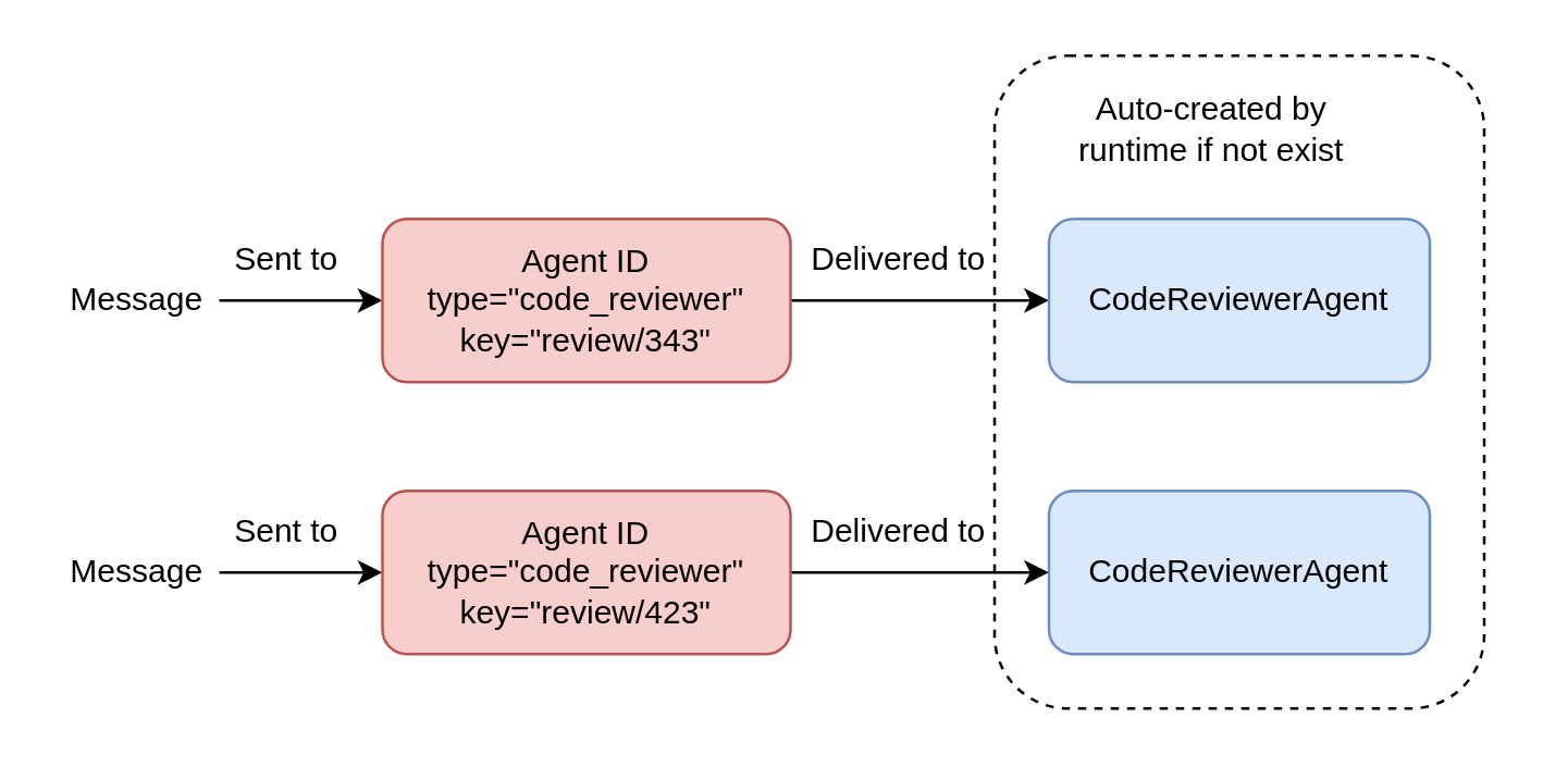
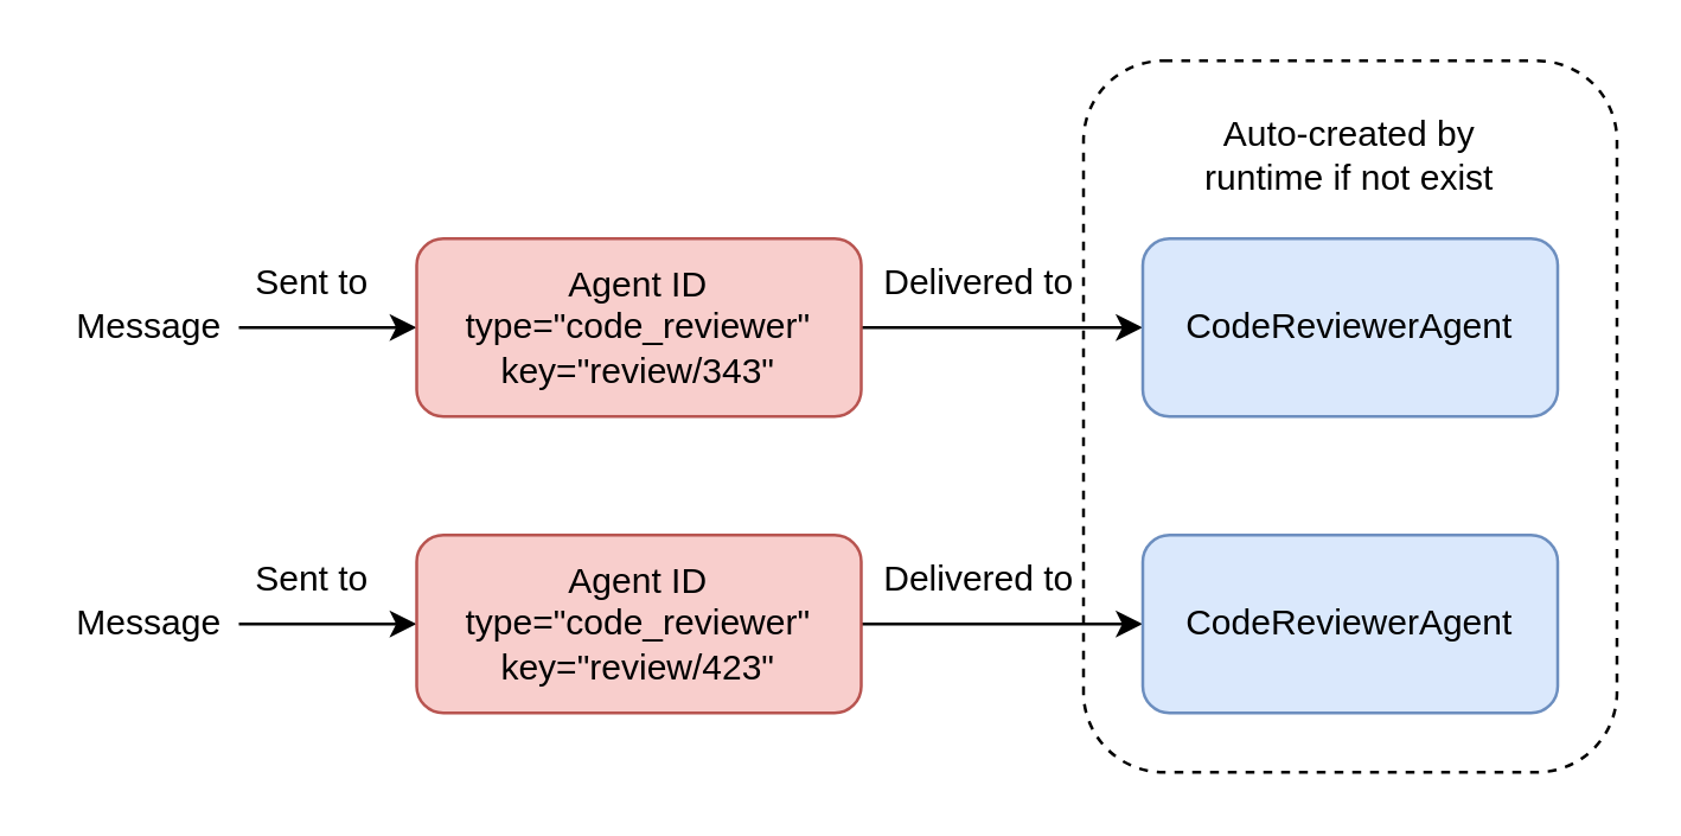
  <mxCell id="0" />
  <mxCell id="1" parent="0" />
  <mxCell id="2" value="" style="rounded=1;whiteSpace=wrap;html=1;fillColor=none;dashed=1;" vertex="1" parent="1"><mxGeometry x="365" y="20" width="180" height="240" as="geometry" /></mxCell>
  <mxCell id="3" style="rounded=0;orthogonalLoop=1;jettySize=auto;html=1;entryX=0;entryY=0.5;entryDx=0;entryDy=0;" edge="1" parent="1" source="4" target="6"><mxGeometry relative="1" as="geometry" /></mxCell>
  <mxCell id="4" value="Message" style="text;html=1;align=center;verticalAlign=middle;whiteSpace=wrap;rounded=0;" vertex="1" parent="1"><mxGeometry x="20" y="95" width="60" height="30" as="geometry" /></mxCell>
  <mxCell id="5" value="" style="edgeStyle=orthogonalEdgeStyle;rounded=0;orthogonalLoop=1;jettySize=auto;html=1;" edge="1" parent="1" source="6" target="7"><mxGeometry relative="1" as="geometry" /></mxCell>
  <mxCell id="6" value="Agent ID&lt;div&gt;type=&quot;code_reviewer&quot;&lt;/div&gt;&lt;div&gt;key=&quot;review/343&quot;&lt;/div&gt;" style="rounded=1;whiteSpace=wrap;html=1;fillColor=#f8cecc;strokeColor=#b85450;" vertex="1" parent="1"><mxGeometry x="140" y="80" width="150" height="60" as="geometry" /></mxCell>
  <mxCell id="7" value="CodeReviewerAgent" style="rounded=1;whiteSpace=wrap;html=1;fillColor=#dae8fc;strokeColor=#6c8ebf;" vertex="1" parent="1"><mxGeometry x="385" y="80" width="140" height="60" as="geometry" /></mxCell>
- <mxCell id="8" value="Auto-created by runtime if not exist" style="text;html=1;align=center;verticalAlign=middle;whiteSpace=wrap;rounded=0;" vertex="1" parent="1"><mxGeometry x="385" y="32" width="120" height="30" as="geometry" /></mxCell>
+ <mxCell id="8" value="Auto-created by runtime if not exist" style="text;html=1;align=center;verticalAlign=middle;whiteSpace=wrap;rounded=0;" vertex="1" parent="1"><mxGeometry x="395" y="37" width="120" height="30" as="geometry" /></mxCell>
  <mxCell id="9" value="Delivered to" style="text;html=1;align=center;verticalAlign=middle;whiteSpace=wrap;rounded=0;" vertex="1" parent="1"><mxGeometry x="295" y="80" width="70" height="30" as="geometry" /></mxCell>
  <mxCell id="10" value="Sent to" style="text;html=1;align=center;verticalAlign=middle;whiteSpace=wrap;rounded=0;" vertex="1" parent="1"><mxGeometry x="75" y="80" width="60" height="30" as="geometry" /></mxCell>
  <mxCell id="11" style="rounded=0;orthogonalLoop=1;jettySize=auto;html=1;entryX=0;entryY=0.5;entryDx=0;entryDy=0;" edge="1" parent="1" source="12" target="14"><mxGeometry relative="1" as="geometry" /></mxCell>
  <mxCell id="12" value="Message" style="text;html=1;align=center;verticalAlign=middle;whiteSpace=wrap;rounded=0;" vertex="1" parent="1"><mxGeometry x="20" y="195" width="60" height="30" as="geometry" /></mxCell>
  <mxCell id="13" value="" style="edgeStyle=orthogonalEdgeStyle;rounded=0;orthogonalLoop=1;jettySize=auto;html=1;" edge="1" parent="1" source="14" target="15"><mxGeometry relative="1" as="geometry" /></mxCell>
  <mxCell id="14" value="Agent ID&lt;div&gt;type=&quot;code_reviewer&quot;&lt;/div&gt;&lt;div&gt;key=&quot;review/423&quot;&lt;/div&gt;" style="rounded=1;whiteSpace=wrap;html=1;fillColor=#f8cecc;strokeColor=#b85450;" vertex="1" parent="1"><mxGeometry x="140" y="180" width="150" height="60" as="geometry" /></mxCell>
  <mxCell id="15" value="CodeReviewerAgent" style="rounded=1;whiteSpace=wrap;html=1;fillColor=#dae8fc;strokeColor=#6c8ebf;" vertex="1" parent="1"><mxGeometry x="385" y="180" width="140" height="60" as="geometry" /></mxCell>
  <mxCell id="16" value="Delivered to" style="text;html=1;align=center;verticalAlign=middle;whiteSpace=wrap;rounded=0;" vertex="1" parent="1"><mxGeometry x="295" y="180" width="70" height="30" as="geometry" /></mxCell>
  <mxCell id="17" value="Sent to" style="text;html=1;align=center;verticalAlign=middle;whiteSpace=wrap;rounded=0;" vertex="1" parent="1"><mxGeometry x="75" y="180" width="60" height="30" as="geometry" /></mxCell>
